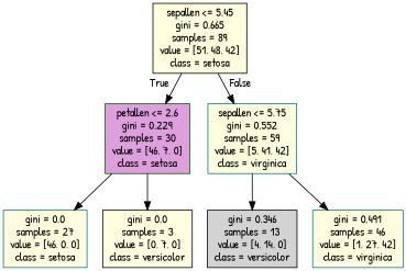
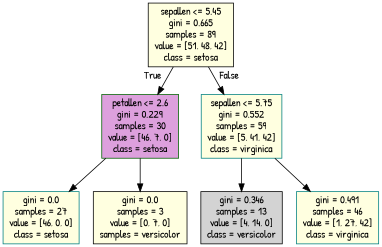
  digraph {
    ranksep=equally
    splines=polyline
    fontname="Patrick Hand"
    node [color=black fillcolor=lightyellow shape=box style=filled fontname="Patrick Hand"]
    edge [fontname="Patrick Hand"]
    n1 [label="sepallen <= 5.45\ngini = 0.665\nsamples = 89\nvalue = [51, 48, 42]\nclass = setosa"]
    n2 [color=darkgreen fillcolor=plum label="petallen <= 2.6\ngini = 0.229\nsamples = 30\nvalue = [46, 7, 0]\nclass = setosa"]
    n3 [color=teal label="sepallen <= 5.75\ngini = 0.552\nsamples = 59\nvalue = [5, 41, 42]\nclass = virginica"]
    n4 [color=teal label="gini = 0.0\nsamples = 27\nvalue = [46, 0, 0]\nclass = setosa"]
-   n5 [label="gini = 0.0\nsamples = 3\nvalue = [0, 7, 0]\nclass = versicolor"]
+   n5 [label="gini = 0.0\nsamples = 3\nvalue = [0, 7, 0]\nsamples = versicolor"]
    n6 [fillcolor=lightgrey label="gini = 0.346\nsamples = 13\nvalue = [4, 14, 0]\nclass = versicolor"]
    n7 [color=teal label="gini = 0.491\nsamples = 46\nvalue = [1, 27, 42]\nclass = virginica"]
    subgraph sub_1 {
      rank=same
      n1
    }
    subgraph sub_2 {
      rank=same
      n2
      n3
    }
    subgraph sub_3 {
      rank=same
      n4
      n5
      n6
      n7
    }
    n1 -> n2 [headlabel=True labelangle=45 labeldistance=2.5]
    n1 -> n3 [headlabel=False labelangle=-45 labeldistance=2.5]
    n2 -> n4
    n2 -> n5
    n3 -> n6
    n3 -> n7
  }
